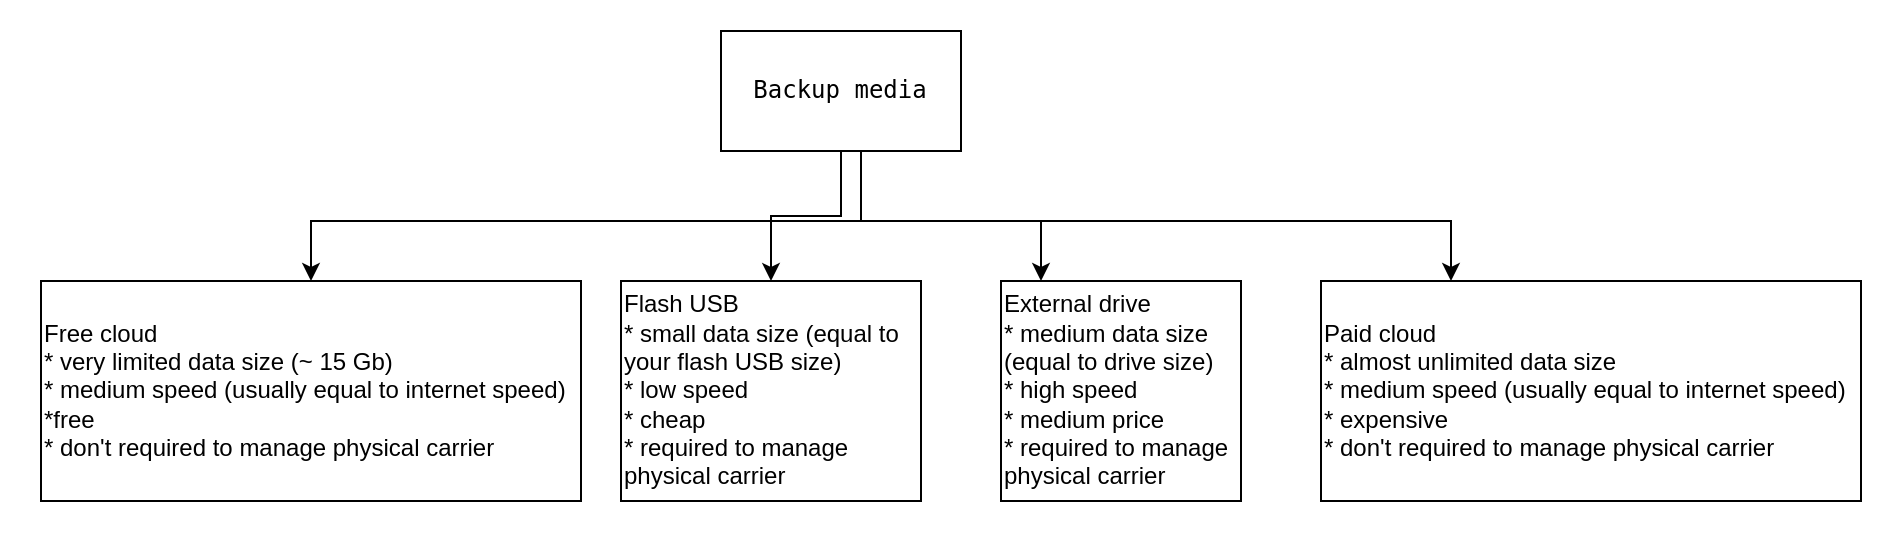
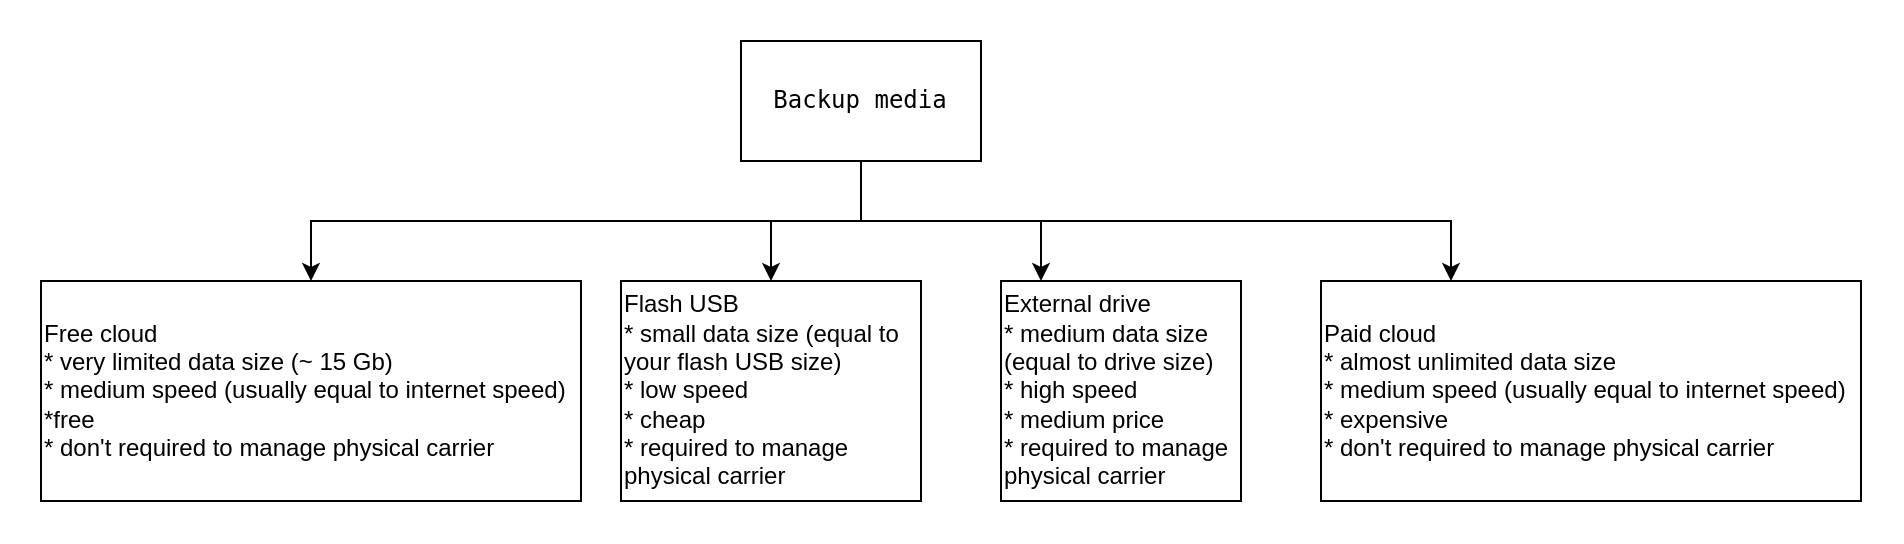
  <mxCell id="0" />
  <mxCell id="1" parent="0" />
  <mxCell id="2" style="edgeStyle=orthogonalEdgeStyle;rounded=0;orthogonalLoop=1;jettySize=auto;html=1;" edge="1" parent="1" source="6" target="9"><mxGeometry relative="1" as="geometry"><Array as="points"><mxPoint x="430" y="110" /><mxPoint x="155" y="110" /></Array></mxGeometry></mxCell>
  <mxCell id="3" style="edgeStyle=orthogonalEdgeStyle;rounded=0;orthogonalLoop=1;jettySize=auto;html=1;" edge="1" parent="1" source="6" target="8"><mxGeometry relative="1" as="geometry" /></mxCell>
  <mxCell id="4" style="edgeStyle=orthogonalEdgeStyle;rounded=0;orthogonalLoop=1;jettySize=auto;html=1;" edge="1" parent="1" source="6" target="7"><mxGeometry relative="1" as="geometry"><Array as="points"><mxPoint x="430" y="110" /><mxPoint x="520" y="110" /></Array></mxGeometry></mxCell>
  <mxCell id="5" style="edgeStyle=orthogonalEdgeStyle;rounded=0;orthogonalLoop=1;jettySize=auto;html=1;" edge="1" parent="1" source="6" target="10"><mxGeometry relative="1" as="geometry"><Array as="points"><mxPoint x="430" y="110" /><mxPoint x="725" y="110" /></Array></mxGeometry></mxCell>
- <mxCell id="6" value="&lt;pre dir=&quot;ltr&quot; style=&quot;text-align:left&quot; id=&quot;tw-target-text&quot; data-placeholder=&quot;Translation&quot; class=&quot;tw-data-text tw-text-large tw-ta&quot;&gt;Backup media&lt;/pre&gt;" style="whiteSpace=wrap;html=1;" vertex="1" parent="1"><mxGeometry x="360" y="15" width="120" height="60" as="geometry" /></mxCell>
+ <mxCell id="6" value="&lt;pre dir=&quot;ltr&quot; style=&quot;text-align:left&quot; id=&quot;tw-target-text&quot; data-placeholder=&quot;Translation&quot; class=&quot;tw-data-text tw-text-large tw-ta&quot;&gt;Backup media&lt;/pre&gt;" style="whiteSpace=wrap;html=1;" vertex="1" parent="1"><mxGeometry x="370" y="20" width="120" height="60" as="geometry" /></mxCell>
  <mxCell id="7" value="External drive&lt;br&gt;* medium data size (equal to drive size)&lt;br&gt;* high speed&lt;br&gt;* medium price&lt;br&gt;* required to manage physical carrier" style="whiteSpace=wrap;html=1;align=left;" vertex="1" parent="1"><mxGeometry x="500" y="140" width="120" height="110" as="geometry" /></mxCell>
  <mxCell id="8" value="Flash USB&lt;br&gt;* small data size (equal to your flash USB size)&lt;br&gt;* low speed&lt;br&gt;&lt;div style=&quot;&quot;&gt;&lt;span style=&quot;background-color: initial;&quot;&gt;* cheap&lt;/span&gt;&lt;/div&gt;&lt;div style=&quot;&quot;&gt;&lt;span style=&quot;background-color: initial;&quot;&gt;* required to manage physical carrier&lt;/span&gt;&lt;/div&gt;" style="whiteSpace=wrap;html=1;align=left;" vertex="1" parent="1"><mxGeometry x="310" y="140" width="150" height="110" as="geometry" /></mxCell>
  <mxCell id="9" value="Free cloud&lt;br&gt;* very limited data size (~ 15 Gb)&lt;br&gt;* medium speed (usually equal to internet speed)&lt;br&gt;*free&lt;br&gt;* don't required to manage physical carrier" style="whiteSpace=wrap;html=1;align=left;" vertex="1" parent="1"><mxGeometry x="20" y="140" width="270" height="110" as="geometry" /></mxCell>
  <mxCell id="10" value="Paid cloud&lt;br&gt;* almost unlimited data size&lt;br&gt;* medium speed (usually equal to internet speed)&lt;br&gt;* expensive&lt;br&gt;* don't required to manage physical carrier" style="whiteSpace=wrap;html=1;align=left;" vertex="1" parent="1"><mxGeometry x="660" y="140" width="270" height="110" as="geometry" /></mxCell>
